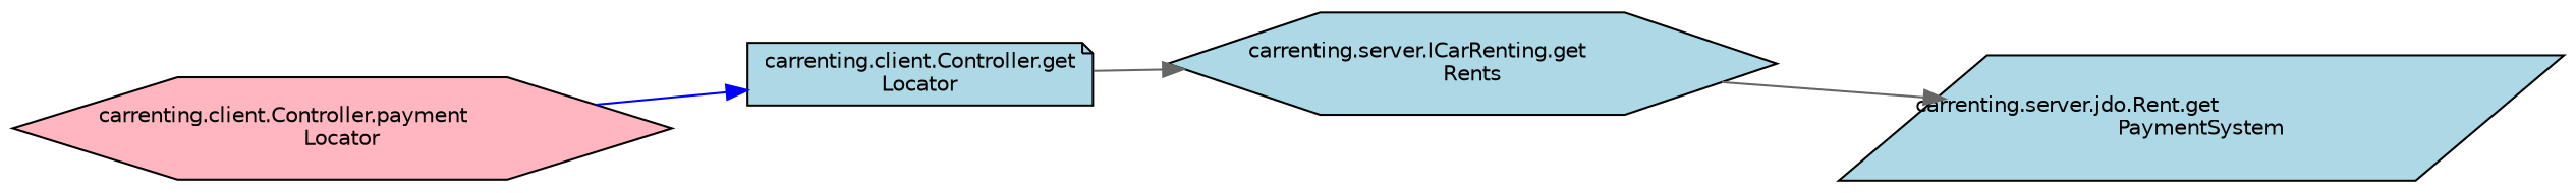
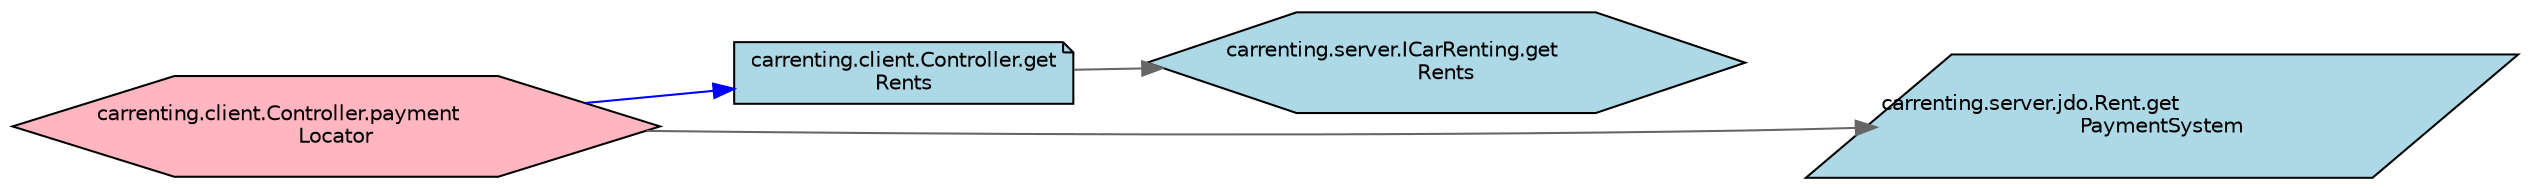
  digraph {
    rankdir=LR
    node [color=black fillcolor=lightblue fontname=Helvetica fontsize=10 shape=hexagon style=filled]
    edge [color=gray40 fontname=Helvetica fontsize=10 labelfontname=Helvetica labelfontsize=10 style=solid]
    n1 [fillcolor=lightpink fontcolor=black height=0.2 label="carrenting.client.Controller.payment\lLocator" width=0.4]
-   n2 [height=0.2 label="carrenting.client.Controller.get\lLocator" shape=note width=0.4]
+   n2 [height=0.2 label="carrenting.client.Controller.get\lRents" shape=note width=0.4]
    n3 [height=0.2 label="carrenting.server.jdo.Rent.get\lPaymentSystem" shape=parallelogram width=0.4]
    n4 [height=0.2 label="carrenting.server.ICarRenting.get\lRents" width=0.4]
    n1 -> n2 [color=blue]
-   n4 -> n3
+   n1 -> n3
    n2 -> n4
  }
